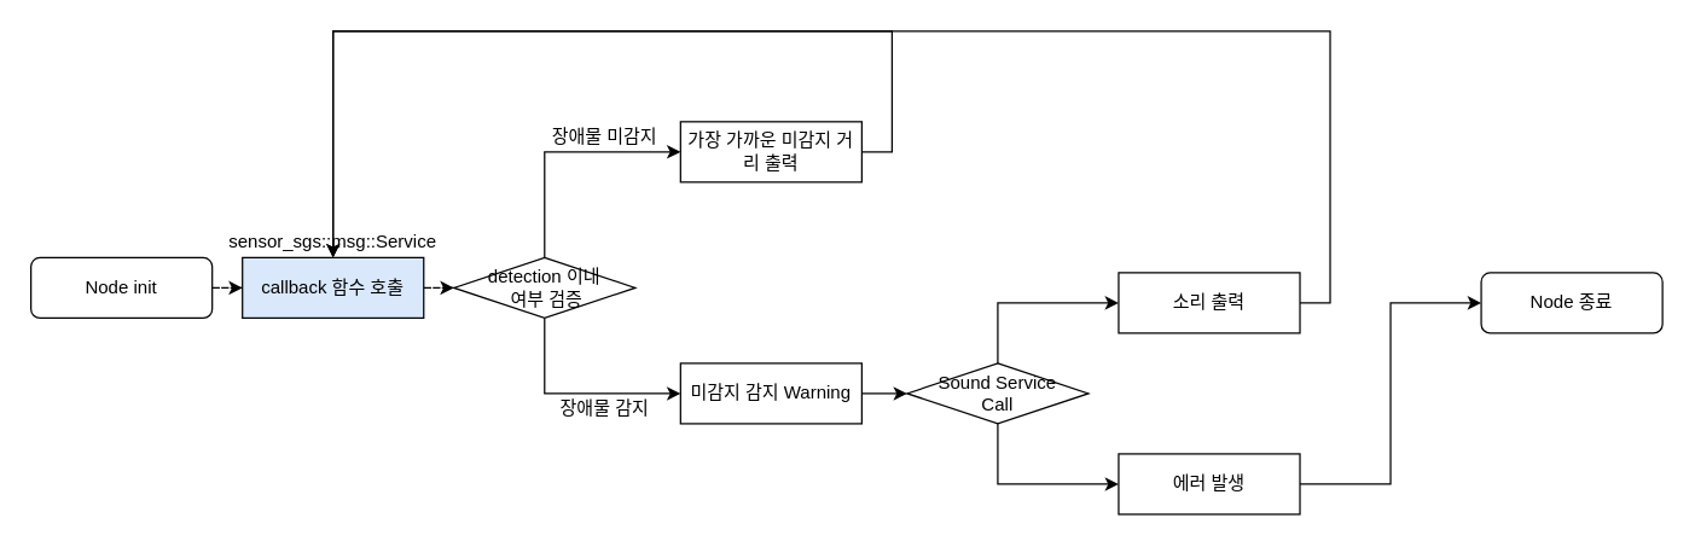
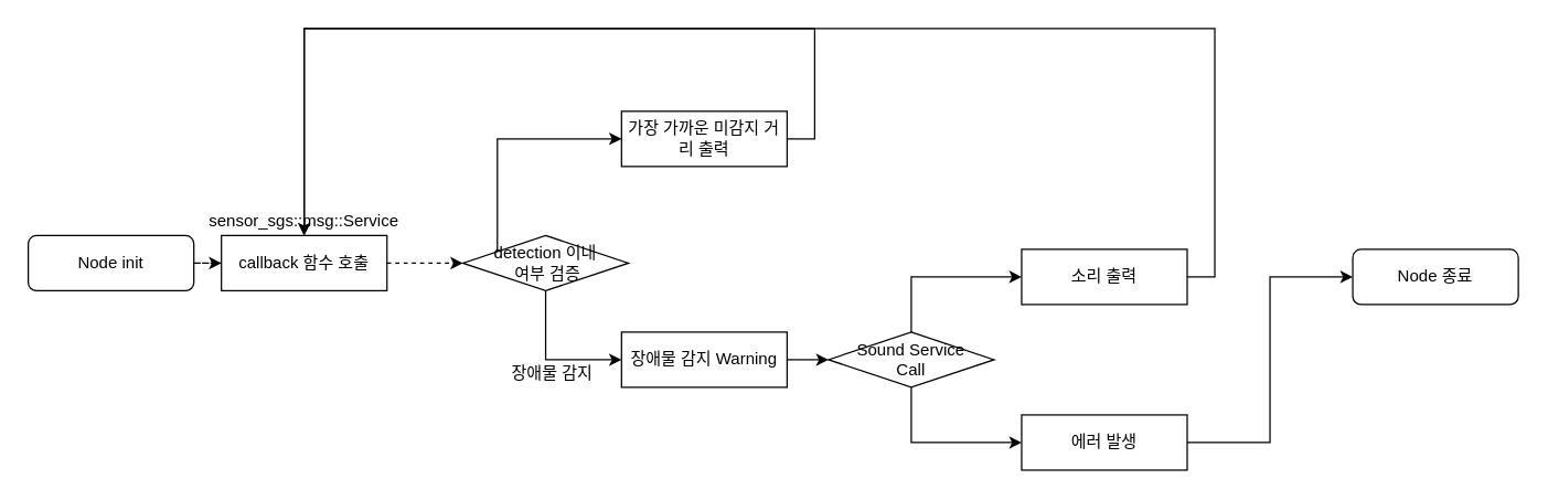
  <mxCell id="0" />
  <mxCell id="1" parent="0" />
  <mxCell id="2" style="edgeStyle=orthogonalEdgeStyle;rounded=0;orthogonalLoop=1;jettySize=auto;html=1;exitX=1;exitY=0.5;exitDx=0;exitDy=0;dashed=1;" edge="1" parent="1" source="3" target="5"><mxGeometry relative="1" as="geometry" /></mxCell>
  <mxCell id="3" value="Node init" style="rounded=1;whiteSpace=wrap;html=1;" vertex="1" parent="1"><mxGeometry x="20" y="170" width="120" height="40" as="geometry" /></mxCell>
  <mxCell id="4" style="edgeStyle=orthogonalEdgeStyle;rounded=0;orthogonalLoop=1;jettySize=auto;html=1;exitX=1;exitY=0.5;exitDx=0;exitDy=0;dashed=1;" edge="1" parent="1" source="5" target="8"><mxGeometry relative="1" as="geometry" /></mxCell>
- <mxCell id="5" value="callback 함수 호출" style="rounded=0;whiteSpace=wrap;html=1;fillColor=#dae8fc;" vertex="1" parent="1"><mxGeometry x="160" y="170" width="120" height="40" as="geometry" /></mxCell>
+ <mxCell id="5" value="callback 함수 호출" style="rounded=0;whiteSpace=wrap;html=1;" vertex="1" parent="1"><mxGeometry x="160" y="170" width="120" height="40" as="geometry" /></mxCell>
  <mxCell id="6" style="edgeStyle=orthogonalEdgeStyle;rounded=0;orthogonalLoop=1;jettySize=auto;html=1;entryX=0;entryY=0.5;entryDx=0;entryDy=0;" edge="1" parent="1" source="8" target="10"><mxGeometry relative="1" as="geometry"><Array as="points"><mxPoint x="360" y="100" /></Array></mxGeometry></mxCell>
  <mxCell id="7" style="edgeStyle=orthogonalEdgeStyle;rounded=0;orthogonalLoop=1;jettySize=auto;html=1;exitX=0.5;exitY=1;exitDx=0;exitDy=0;entryX=0;entryY=0.5;entryDx=0;entryDy=0;" edge="1" parent="1" source="8" target="12"><mxGeometry relative="1" as="geometry" /></mxCell>
- <mxCell id="8" value="detection 이내&lt;br&gt;&amp;nbsp;여부 검증" style="rhombus;whiteSpace=wrap;html=1;" vertex="1" parent="1"><mxGeometry x="300" y="170" width="120" height="40" as="geometry" /></mxCell>
+ <mxCell id="8" value="detection 이내&lt;br&gt;&amp;nbsp;여부 검증" style="rhombus;whiteSpace=wrap;html=1;" vertex="1" parent="1"><mxGeometry x="335" y="170" width="120" height="40" as="geometry" /></mxCell>
  <mxCell id="9" style="edgeStyle=orthogonalEdgeStyle;rounded=0;orthogonalLoop=1;jettySize=auto;html=1;exitX=1;exitY=0.5;exitDx=0;exitDy=0;entryX=0.5;entryY=1;entryDx=0;entryDy=0;" edge="1" parent="1" source="10" target="20"><mxGeometry relative="1" as="geometry"><Array as="points"><mxPoint x="590" y="100" /><mxPoint x="590" y="20" /><mxPoint x="220" y="20" /></Array></mxGeometry></mxCell>
  <mxCell id="10" value="가장 가까운 미감지 거리 출력" style="rounded=0;whiteSpace=wrap;html=1;" vertex="1" parent="1"><mxGeometry x="450" y="80" width="120" height="40" as="geometry" /></mxCell>
  <mxCell id="11" style="edgeStyle=orthogonalEdgeStyle;rounded=0;orthogonalLoop=1;jettySize=auto;html=1;exitX=1;exitY=0.5;exitDx=0;exitDy=0;entryX=0;entryY=0.5;entryDx=0;entryDy=0;" edge="1" parent="1" source="12" target="14"><mxGeometry relative="1" as="geometry" /></mxCell>
- <mxCell id="12" value="미감지 감지 Warning" style="rounded=0;whiteSpace=wrap;html=1;" vertex="1" parent="1"><mxGeometry x="450" y="240" width="120" height="40" as="geometry" /></mxCell>
+ <mxCell id="12" value="장애물 감지 Warning" style="rounded=0;whiteSpace=wrap;html=1;" vertex="1" parent="1"><mxGeometry x="450" y="240" width="120" height="40" as="geometry" /></mxCell>
  <mxCell id="13" style="edgeStyle=orthogonalEdgeStyle;rounded=0;orthogonalLoop=1;jettySize=auto;html=1;exitX=0.5;exitY=0;exitDx=0;exitDy=0;entryX=0;entryY=0.5;entryDx=0;entryDy=0;" edge="1" parent="1" source="14" target="16"><mxGeometry relative="1" as="geometry" /></mxCell>
  <mxCell id="14" value="Sound Service&lt;br&gt;Call" style="rhombus;whiteSpace=wrap;html=1;" vertex="1" parent="1"><mxGeometry x="600" y="240" width="120" height="40" as="geometry" /></mxCell>
  <mxCell id="15" style="edgeStyle=orthogonalEdgeStyle;rounded=0;orthogonalLoop=1;jettySize=auto;html=1;exitX=1;exitY=0.5;exitDx=0;exitDy=0;entryX=0.5;entryY=1;entryDx=0;entryDy=0;" edge="1" parent="1" source="16" target="20"><mxGeometry relative="1" as="geometry"><Array as="points"><mxPoint x="880" y="200" /><mxPoint x="880" y="20" /><mxPoint x="220" y="20" /></Array></mxGeometry></mxCell>
  <mxCell id="16" value="소리 출력" style="rounded=0;whiteSpace=wrap;html=1;" vertex="1" parent="1"><mxGeometry x="740" y="180" width="120" height="40" as="geometry" /></mxCell>
  <mxCell id="17" style="edgeStyle=orthogonalEdgeStyle;rounded=0;orthogonalLoop=1;jettySize=auto;html=1;exitX=1;exitY=0.5;exitDx=0;exitDy=0;entryX=0;entryY=0.5;entryDx=0;entryDy=0;" edge="1" parent="1" source="18" target="19"><mxGeometry relative="1" as="geometry" /></mxCell>
  <mxCell id="18" value="에러 발생" style="rounded=0;whiteSpace=wrap;html=1;" vertex="1" parent="1"><mxGeometry x="740" y="300" width="120" height="40" as="geometry" /></mxCell>
  <mxCell id="19" value="Node 종료" style="rounded=1;whiteSpace=wrap;html=1;" vertex="1" parent="1"><mxGeometry x="980" y="180" width="120" height="40" as="geometry" /></mxCell>
  <mxCell id="20" value="sensor_sgs::msg::Service" style="text;html=1;strokeColor=none;fillColor=none;align=center;verticalAlign=middle;whiteSpace=wrap;rounded=0;" vertex="1" parent="1"><mxGeometry x="200" y="150" width="40" height="20" as="geometry" /></mxCell>
- <mxCell id="21" value="장애물 미감지" style="text;html=1;strokeColor=none;fillColor=none;align=center;verticalAlign=middle;whiteSpace=wrap;rounded=0;" vertex="1" parent="1"><mxGeometry x="360" y="80" width="80" height="20" as="geometry" /></mxCell>
  <mxCell id="22" value="장애물 감지" style="text;html=1;strokeColor=none;fillColor=none;align=center;verticalAlign=middle;whiteSpace=wrap;rounded=0;" vertex="1" parent="1"><mxGeometry x="360" y="260" width="80" height="20" as="geometry" /></mxCell>
  <mxCell id="23" style="edgeStyle=orthogonalEdgeStyle;rounded=0;orthogonalLoop=1;jettySize=auto;html=1;exitX=0.5;exitY=1;exitDx=0;exitDy=0;entryX=0;entryY=0.5;entryDx=0;entryDy=0;" edge="1" parent="1" source="14" target="18"><mxGeometry relative="1" as="geometry"><mxPoint x="670" y="250" as="sourcePoint" /><mxPoint x="750" y="210" as="targetPoint" /></mxGeometry></mxCell>
